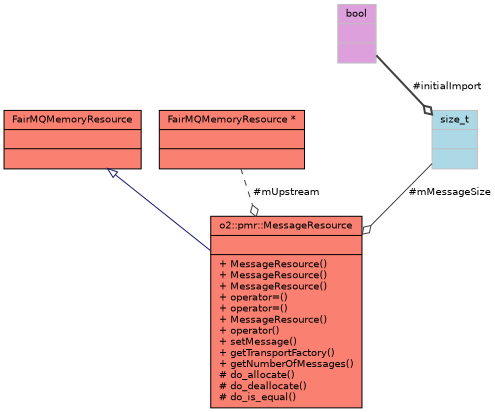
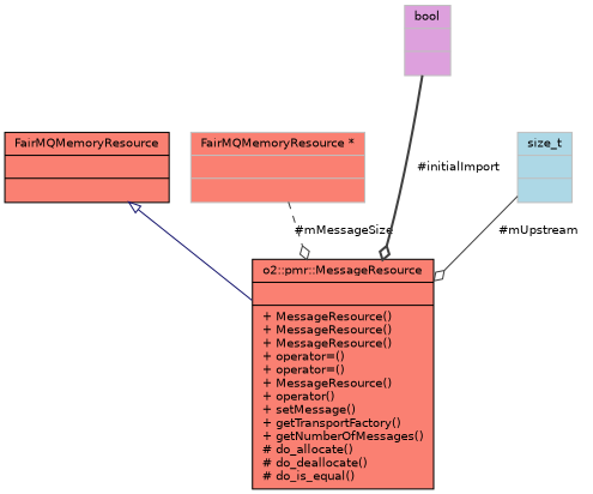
  digraph {
    node [color=grey75 fillcolor=salmon fontname=Helvetica fontsize=10 shape=record style=filled]
    edge [color=grey25 fontname=Helvetica fontsize=10 labelfontname=Helvetica labelfontsize=10 style=solid arrowhead=odiamond]
    n1 [color=black fontcolor=black height=0.2 label="{o2::pmr::MessageResource\n||+ MessageResource()\l+ MessageResource()\l+ MessageResource()\l+ operator=()\l+ operator=()\l+ MessageResource()\l+ operator()\l+ setMessage()\l+ getTransportFactory()\l+ getNumberOfMessages()\l# do_allocate()\l# do_deallocate()\l# do_is_equal()\l}" width=0.4]
    n2 [color=black height=0.2 label="{FairMQMemoryResource\n||}" width=0.4]
-   n3 [color=black height=0.2 label="{FairMQMemoryResource *\n||}" width=0.4]
+   n3 [height=0.2 label="{FairMQMemoryResource *\n||}" width=0.4]
    n4 [fillcolor=plum height=0.2 label="{bool\n||}" width=0.4]
    n5 [fillcolor=lightblue height=0.2 label="{size_t\n||}" width=0.4]
    n2 -> n1 [arrowtail=onormal color=midnightblue dir=back arrowhead=""]
-   n3 -> n1 [label=" #mUpstream" style=dashed]
-   n4 -> n5 [label=" #initialImport" style=bold]
-   n5 -> n1 [label=" #mMessageSize"]
+   n3 -> n1 [label=" #mMessageSize" style=dashed]
+   n4 -> n1 [label=" #initialImport" style=bold]
+   n5 -> n1 [label=" #mUpstream"]
  }
